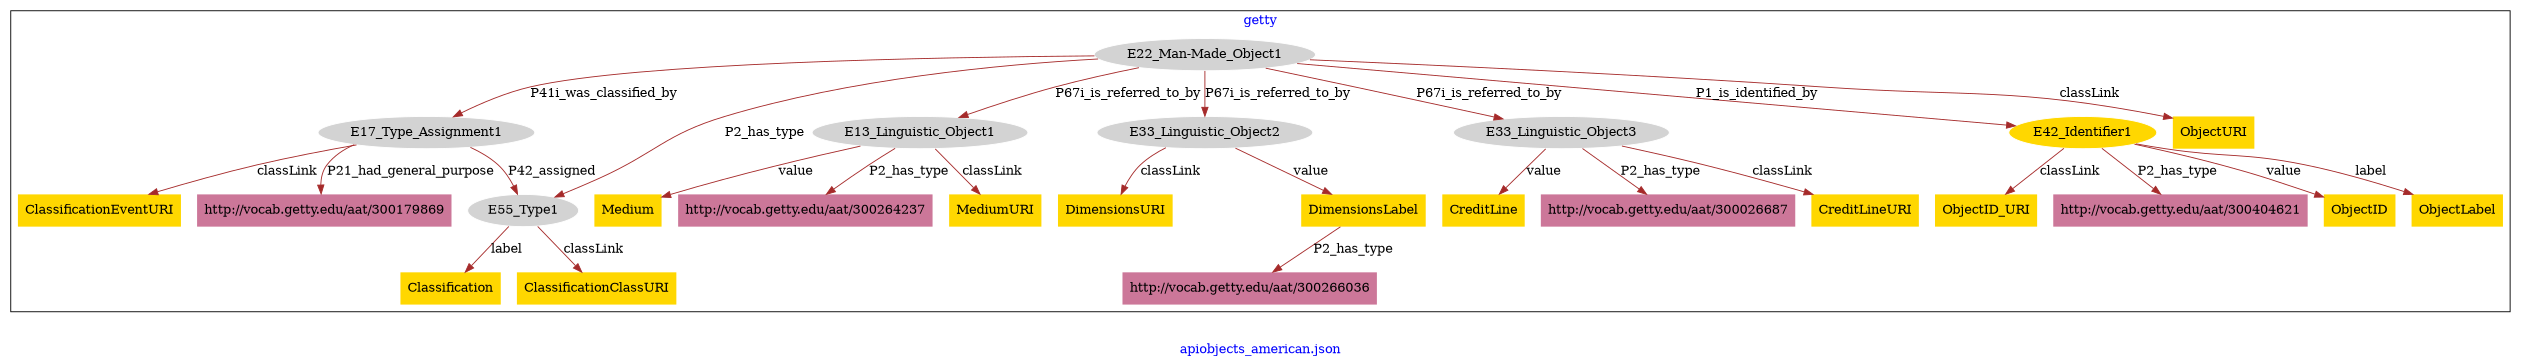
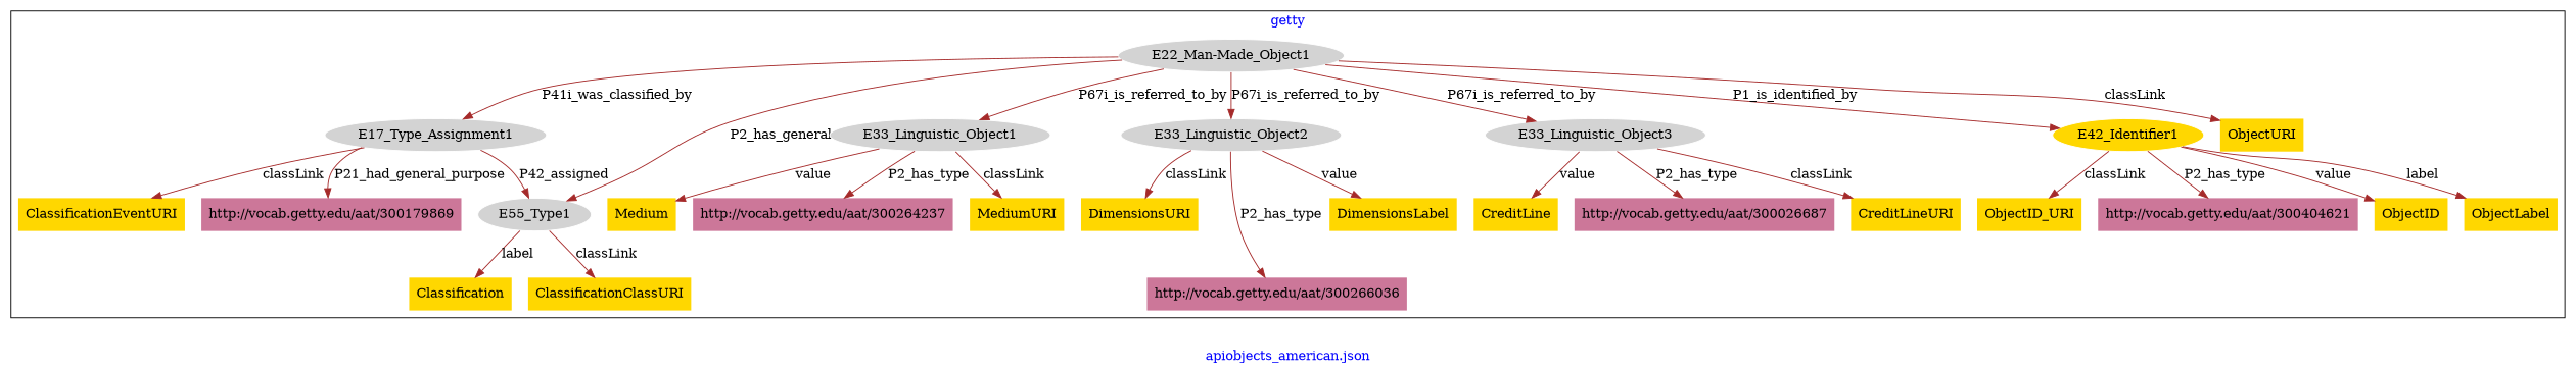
  digraph {
    fontcolor=blue
    label="apiobjects_american.json"
    remincross=true
    node [fillcolor=gold style=filled shape=plaintext]
    edge [color=brown fontcolor=black]
    n1 [color=white fillcolor=lightgray label=E17_Type_Assignment1 shape=""]
    n2 [color=white fillcolor=lightgray label=E55_Type1 shape=""]
    n3 [color=white fillcolor=lightgray label="E22_Man-Made_Object1" shape=""]
-   n4 [color=white fillcolor=lightgray label=E13_Linguistic_Object1 shape=""]
+   n4 [color=white fillcolor=lightgray label=E33_Linguistic_Object1 shape=""]
    n5 [color=white fillcolor=lightgray label=E33_Linguistic_Object2 shape=""]
    n6 [color=white fillcolor=lightgray label=E33_Linguistic_Object3 shape=""]
    n7 [color=white label=E42_Identifier1 shape=""]
    n8 [label=MediumURI]
    n9 [label=ClassificationEventURI]
    n10 [label=Classification]
    n11 [label=DimensionsLabel]
    n12 [label=CreditLineURI]
    n13 [label=CreditLine]
    n14 [label=ClassificationClassURI]
    n15 [label=ObjectURI]
    n16 [label=DimensionsURI]
    n17 [label=ObjectID]
    n18 [label=ObjectLabel]
    n19 [label=ObjectID_URI]
    n20 [label=Medium]
    n21 [fillcolor="#CC7799" label="http://vocab.getty.edu/aat/300266036"]
    n22 [fillcolor="#CC7799" label="http://vocab.getty.edu/aat/300026687"]
    n23 [fillcolor="#CC7799" label="http://vocab.getty.edu/aat/300404621"]
    n24 [fillcolor="#CC7799" label="http://vocab.getty.edu/aat/300179869"]
    n25 [fillcolor="#CC7799" label="http://vocab.getty.edu/aat/300264237"]
    subgraph cluster_1 {
      label=getty
      n1
      n2
      n3
      n4
      n5
      n6
      n7
      n8
      n9
      n10
      n11
      n12
      n13
      n14
      n15
      n16
      n17
      n18
      n19
      n20
      n21
      n22
      n23
      n24
      n25
    }
    n1 -> n2 [label=P42_assigned]
    n1 -> n9 [label=classLink]
    n1 -> n24 [label=P21_had_general_purpose]
    n2 -> n10 [label=label]
    n2 -> n14 [label=classLink]
    n3 -> n1 [label=P41i_was_classified_by]
-   n3 -> n2 [label=P2_has_type]
+   n3 -> n2 [label=P2_has_general]
    n3 -> n4 [label=P67i_is_referred_to_by]
    n3 -> n5 [label=P67i_is_referred_to_by]
    n3 -> n6 [label=P67i_is_referred_to_by]
    n3 -> n7 [label=P1_is_identified_by]
    n3 -> n15 [label=classLink]
    n4 -> n8 [label=classLink]
    n4 -> n20 [label=value]
    n4 -> n25 [label=P2_has_type]
    n5 -> n11 [label=value]
    n5 -> n16 [label=classLink]
-   n11 -> n21 [label=P2_has_type]
+   n5 -> n21 [label=P2_has_type]
    n6 -> n12 [label=classLink]
    n6 -> n13 [label=value]
    n6 -> n22 [label=P2_has_type]
    n7 -> n17 [label=value]
    n7 -> n18 [label=label]
    n7 -> n19 [label=classLink]
    n7 -> n23 [label=P2_has_type]
  }
